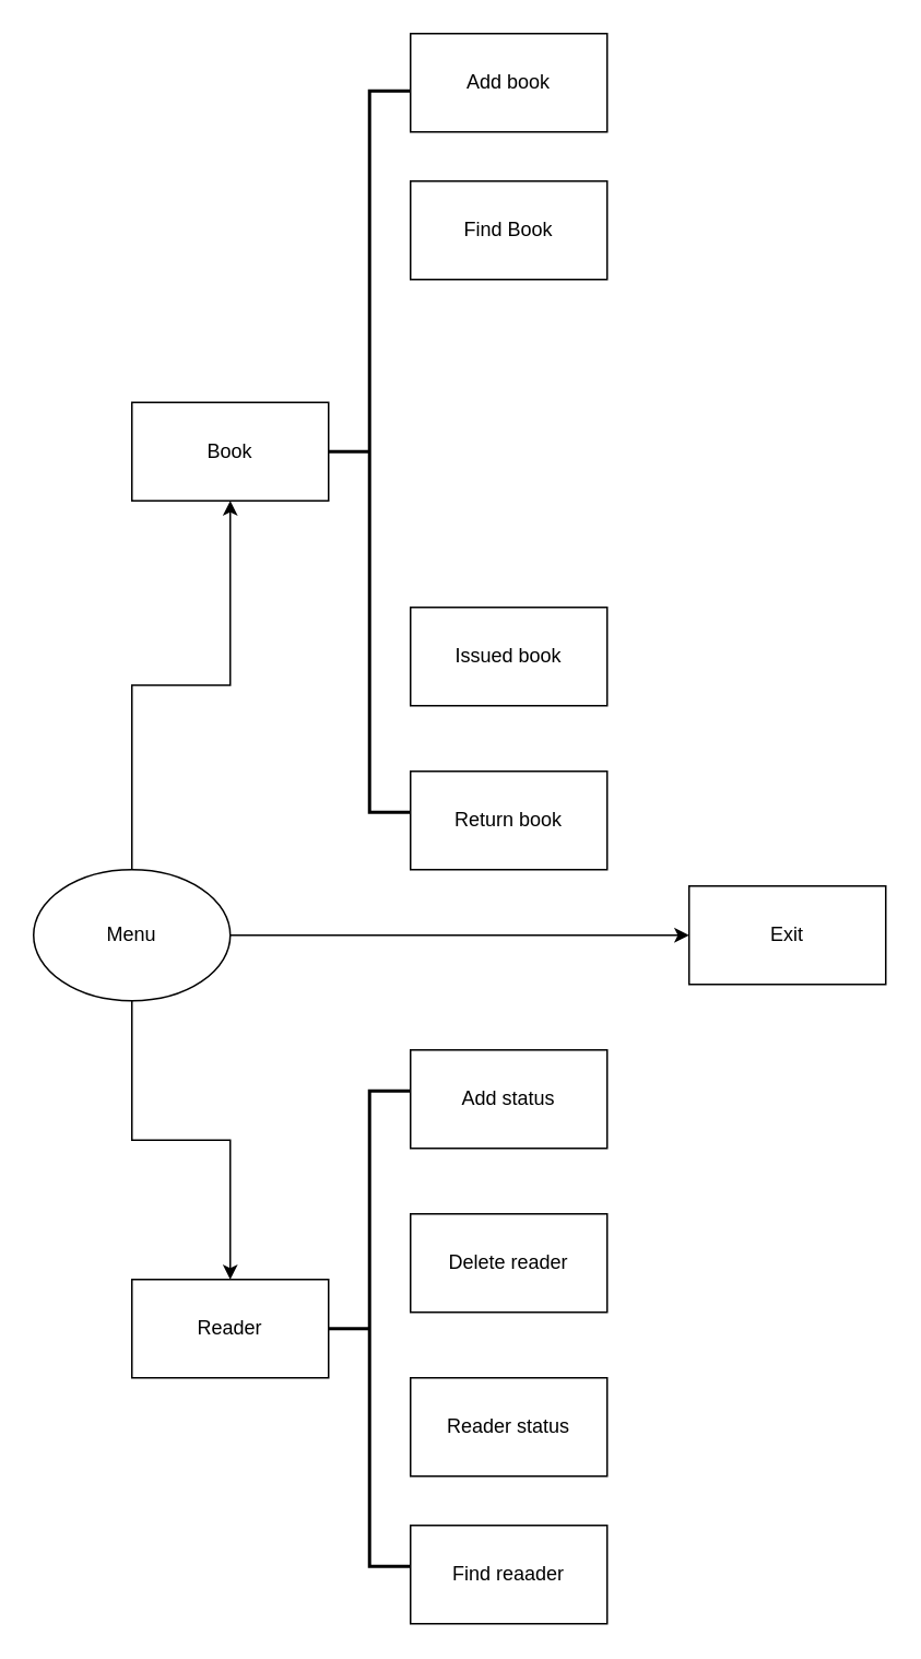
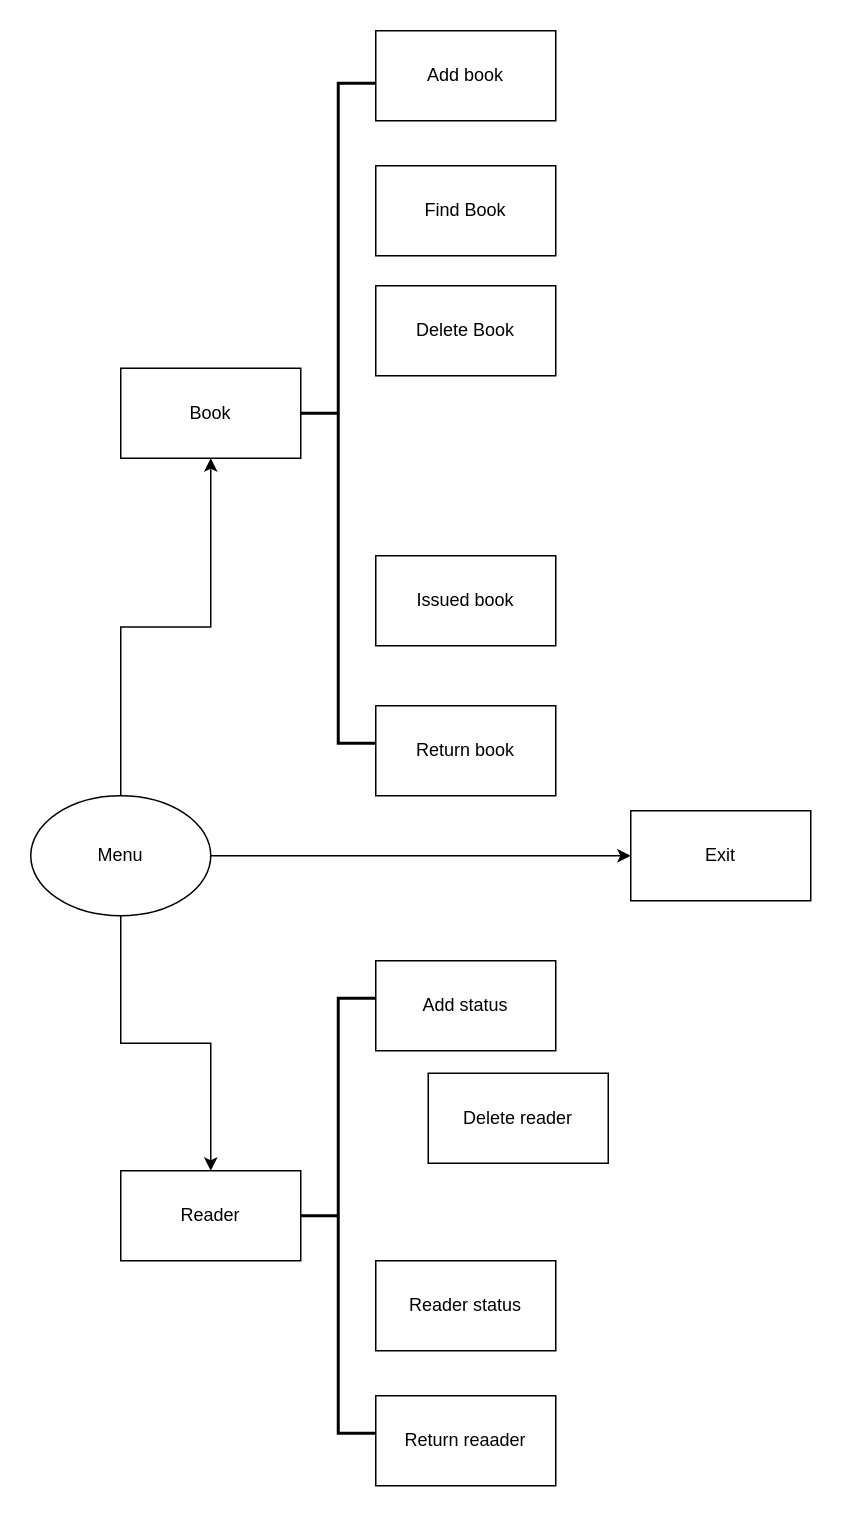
  <mxCell id="0" />
  <mxCell id="1" parent="0" />
  <mxCell id="2" value="Book" style="rounded=0;whiteSpace=wrap;html=1;" vertex="1" parent="1"><mxGeometry x="80" y="245" width="120" height="60" as="geometry" /></mxCell>
  <mxCell id="3" value="" style="strokeWidth=2;html=1;shape=mxgraph.flowchart.annotation_2;align=left;labelPosition=right;pointerEvents=1;" vertex="1" parent="1"><mxGeometry x="200" y="55" width="50" height="440" as="geometry" /></mxCell>
  <mxCell id="4" value="Add book" style="rounded=0;whiteSpace=wrap;html=1;" vertex="1" parent="1"><mxGeometry x="250" y="20" width="120" height="60" as="geometry" /></mxCell>
  <mxCell id="5" value="Find Book" style="whiteSpace=wrap;html=1;rounded=0;" vertex="1" parent="1"><mxGeometry x="250" y="110" width="120" height="60" as="geometry" /></mxCell>
+ <mxCell id="6" value="Delete Book" style="rounded=0;whiteSpace=wrap;html=1;" vertex="1" parent="1"><mxGeometry x="250" y="190" width="120" height="60" as="geometry" /></mxCell>
  <mxCell id="7" value="Reader" style="rounded=0;whiteSpace=wrap;html=1;" vertex="1" parent="1"><mxGeometry x="80" y="780" width="120" height="60" as="geometry" /></mxCell>
  <mxCell id="8" value="" style="strokeWidth=2;html=1;shape=mxgraph.flowchart.annotation_2;align=left;labelPosition=right;pointerEvents=1;" vertex="1" parent="1"><mxGeometry x="200" y="665" width="50" height="290" as="geometry" /></mxCell>
  <mxCell id="9" value="Issued book" style="rounded=0;whiteSpace=wrap;html=1;" vertex="1" parent="1"><mxGeometry x="250" y="370" width="120" height="60" as="geometry" /></mxCell>
  <mxCell id="10" value="Return book" style="rounded=0;whiteSpace=wrap;html=1;" vertex="1" parent="1"><mxGeometry x="250" y="470" width="120" height="60" as="geometry" /></mxCell>
  <mxCell id="11" value="Add status" style="rounded=0;whiteSpace=wrap;html=1;" vertex="1" parent="1"><mxGeometry x="250" y="640" width="120" height="60" as="geometry" /></mxCell>
- <mxCell id="12" value="Delete reader" style="rounded=0;whiteSpace=wrap;html=1;" vertex="1" parent="1"><mxGeometry x="250" y="740" width="120" height="60" as="geometry" /></mxCell>
+ <mxCell id="12" value="Delete reader" style="rounded=0;whiteSpace=wrap;html=1;" vertex="1" parent="1"><mxGeometry x="285" y="715" width="120" height="60" as="geometry" /></mxCell>
  <mxCell id="13" value="Reader status" style="rounded=0;whiteSpace=wrap;html=1;" vertex="1" parent="1"><mxGeometry x="250" y="840" width="120" height="60" as="geometry" /></mxCell>
- <mxCell id="14" value="Find reaader" style="rounded=0;whiteSpace=wrap;html=1;" vertex="1" parent="1"><mxGeometry x="250" y="930" width="120" height="60" as="geometry" /></mxCell>
+ <mxCell id="14" value="Return reaader" style="rounded=0;whiteSpace=wrap;html=1;" vertex="1" parent="1"><mxGeometry x="250" y="930" width="120" height="60" as="geometry" /></mxCell>
  <mxCell id="15" style="edgeStyle=orthogonalEdgeStyle;rounded=0;orthogonalLoop=1;jettySize=auto;html=1;entryX=0.5;entryY=1;entryDx=0;entryDy=0;" edge="1" parent="1" source="18" target="2"><mxGeometry relative="1" as="geometry" /></mxCell>
  <mxCell id="16" style="edgeStyle=orthogonalEdgeStyle;rounded=0;orthogonalLoop=1;jettySize=auto;html=1;entryX=0.5;entryY=0;entryDx=0;entryDy=0;" edge="1" parent="1" source="18" target="7"><mxGeometry relative="1" as="geometry" /></mxCell>
  <mxCell id="17" value="" style="edgeStyle=orthogonalEdgeStyle;rounded=0;orthogonalLoop=1;jettySize=auto;html=1;" edge="1" parent="1" source="18" target="19"><mxGeometry relative="1" as="geometry" /></mxCell>
  <mxCell id="18" value="Menu" style="ellipse;whiteSpace=wrap;html=1;" vertex="1" parent="1"><mxGeometry x="20" y="530" width="120" height="80" as="geometry" /></mxCell>
  <mxCell id="19" value="Exit" style="whiteSpace=wrap;html=1;" vertex="1" parent="1"><mxGeometry x="420" y="540" width="120" height="60" as="geometry" /></mxCell>
